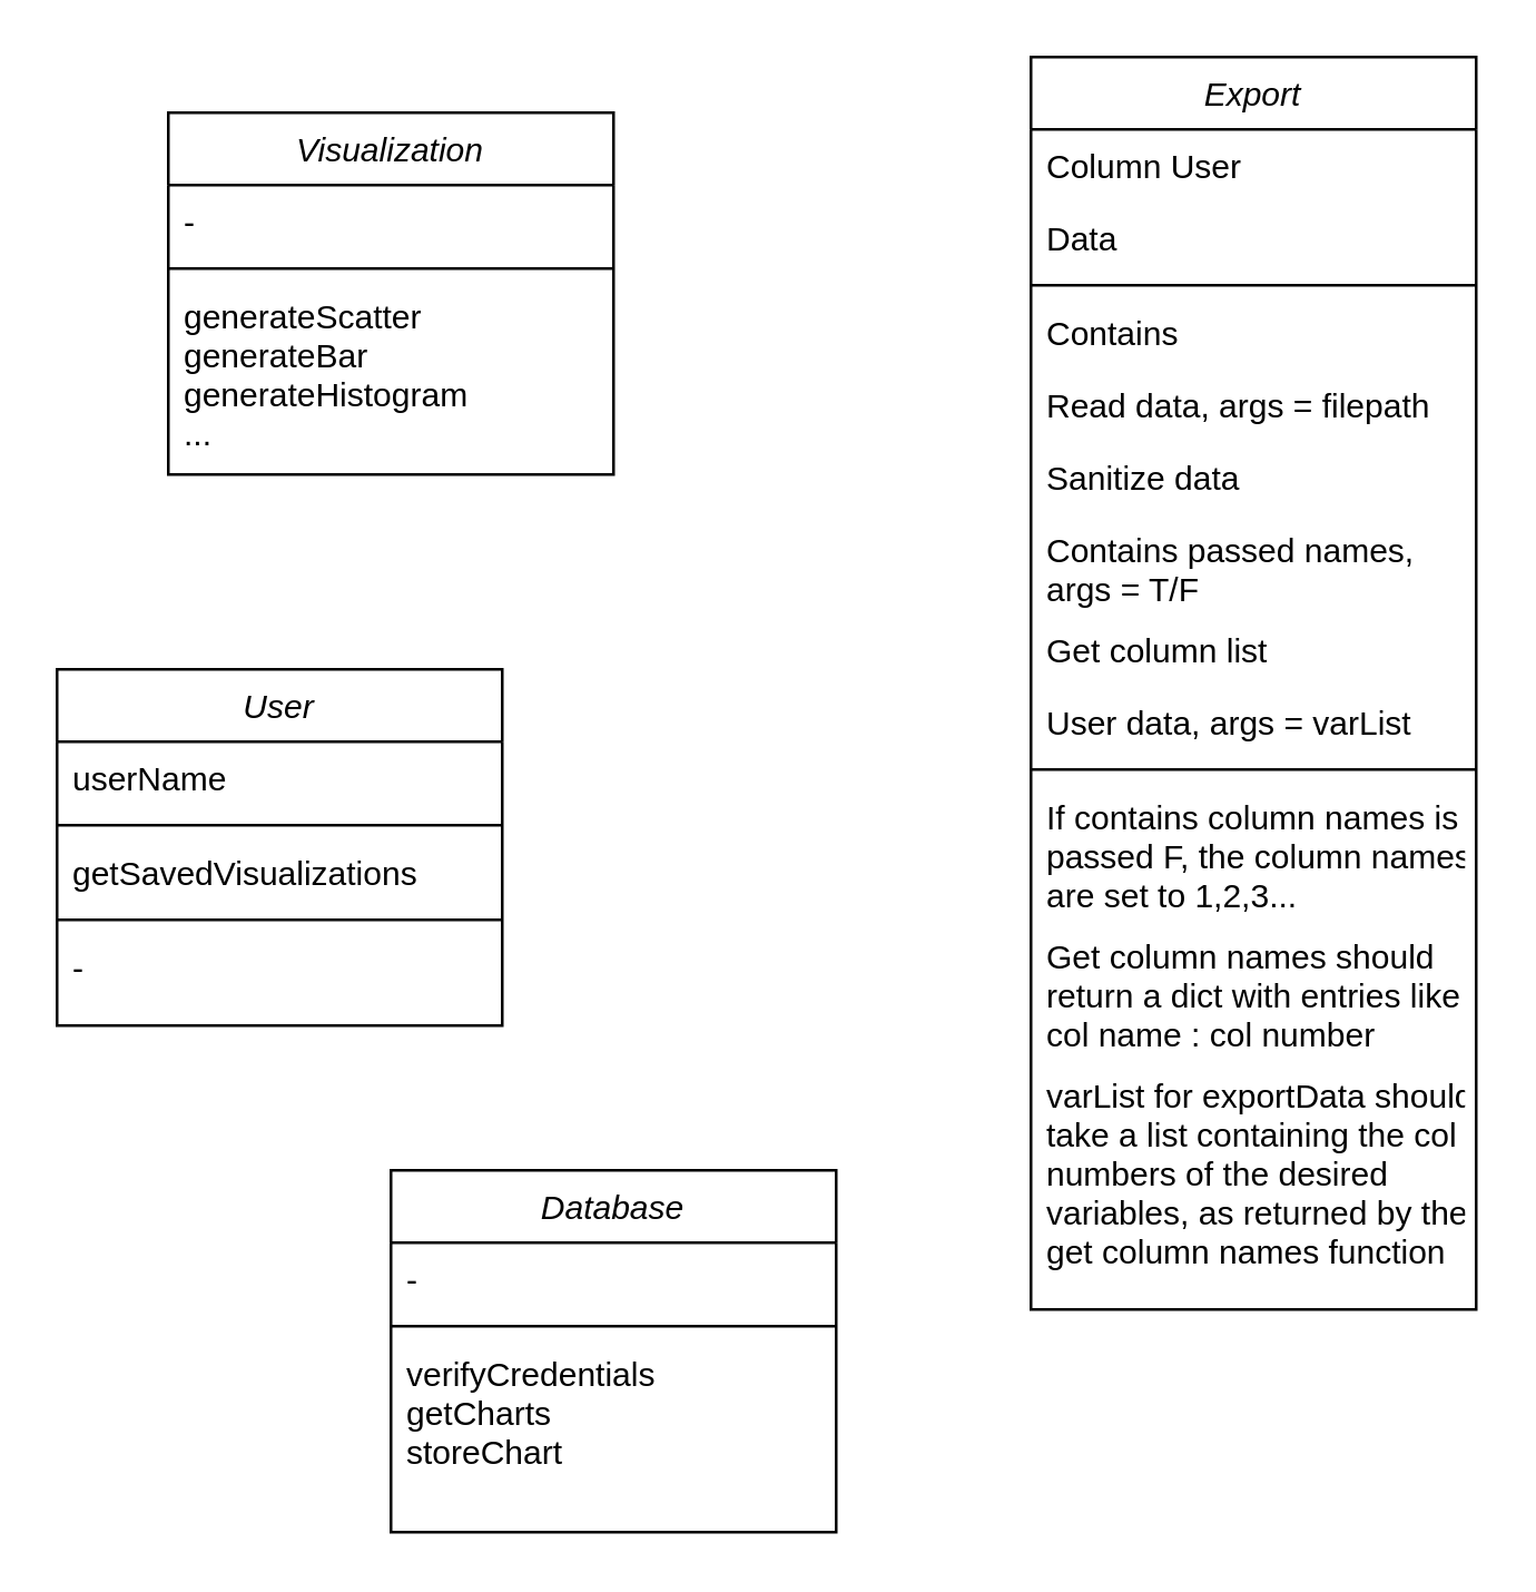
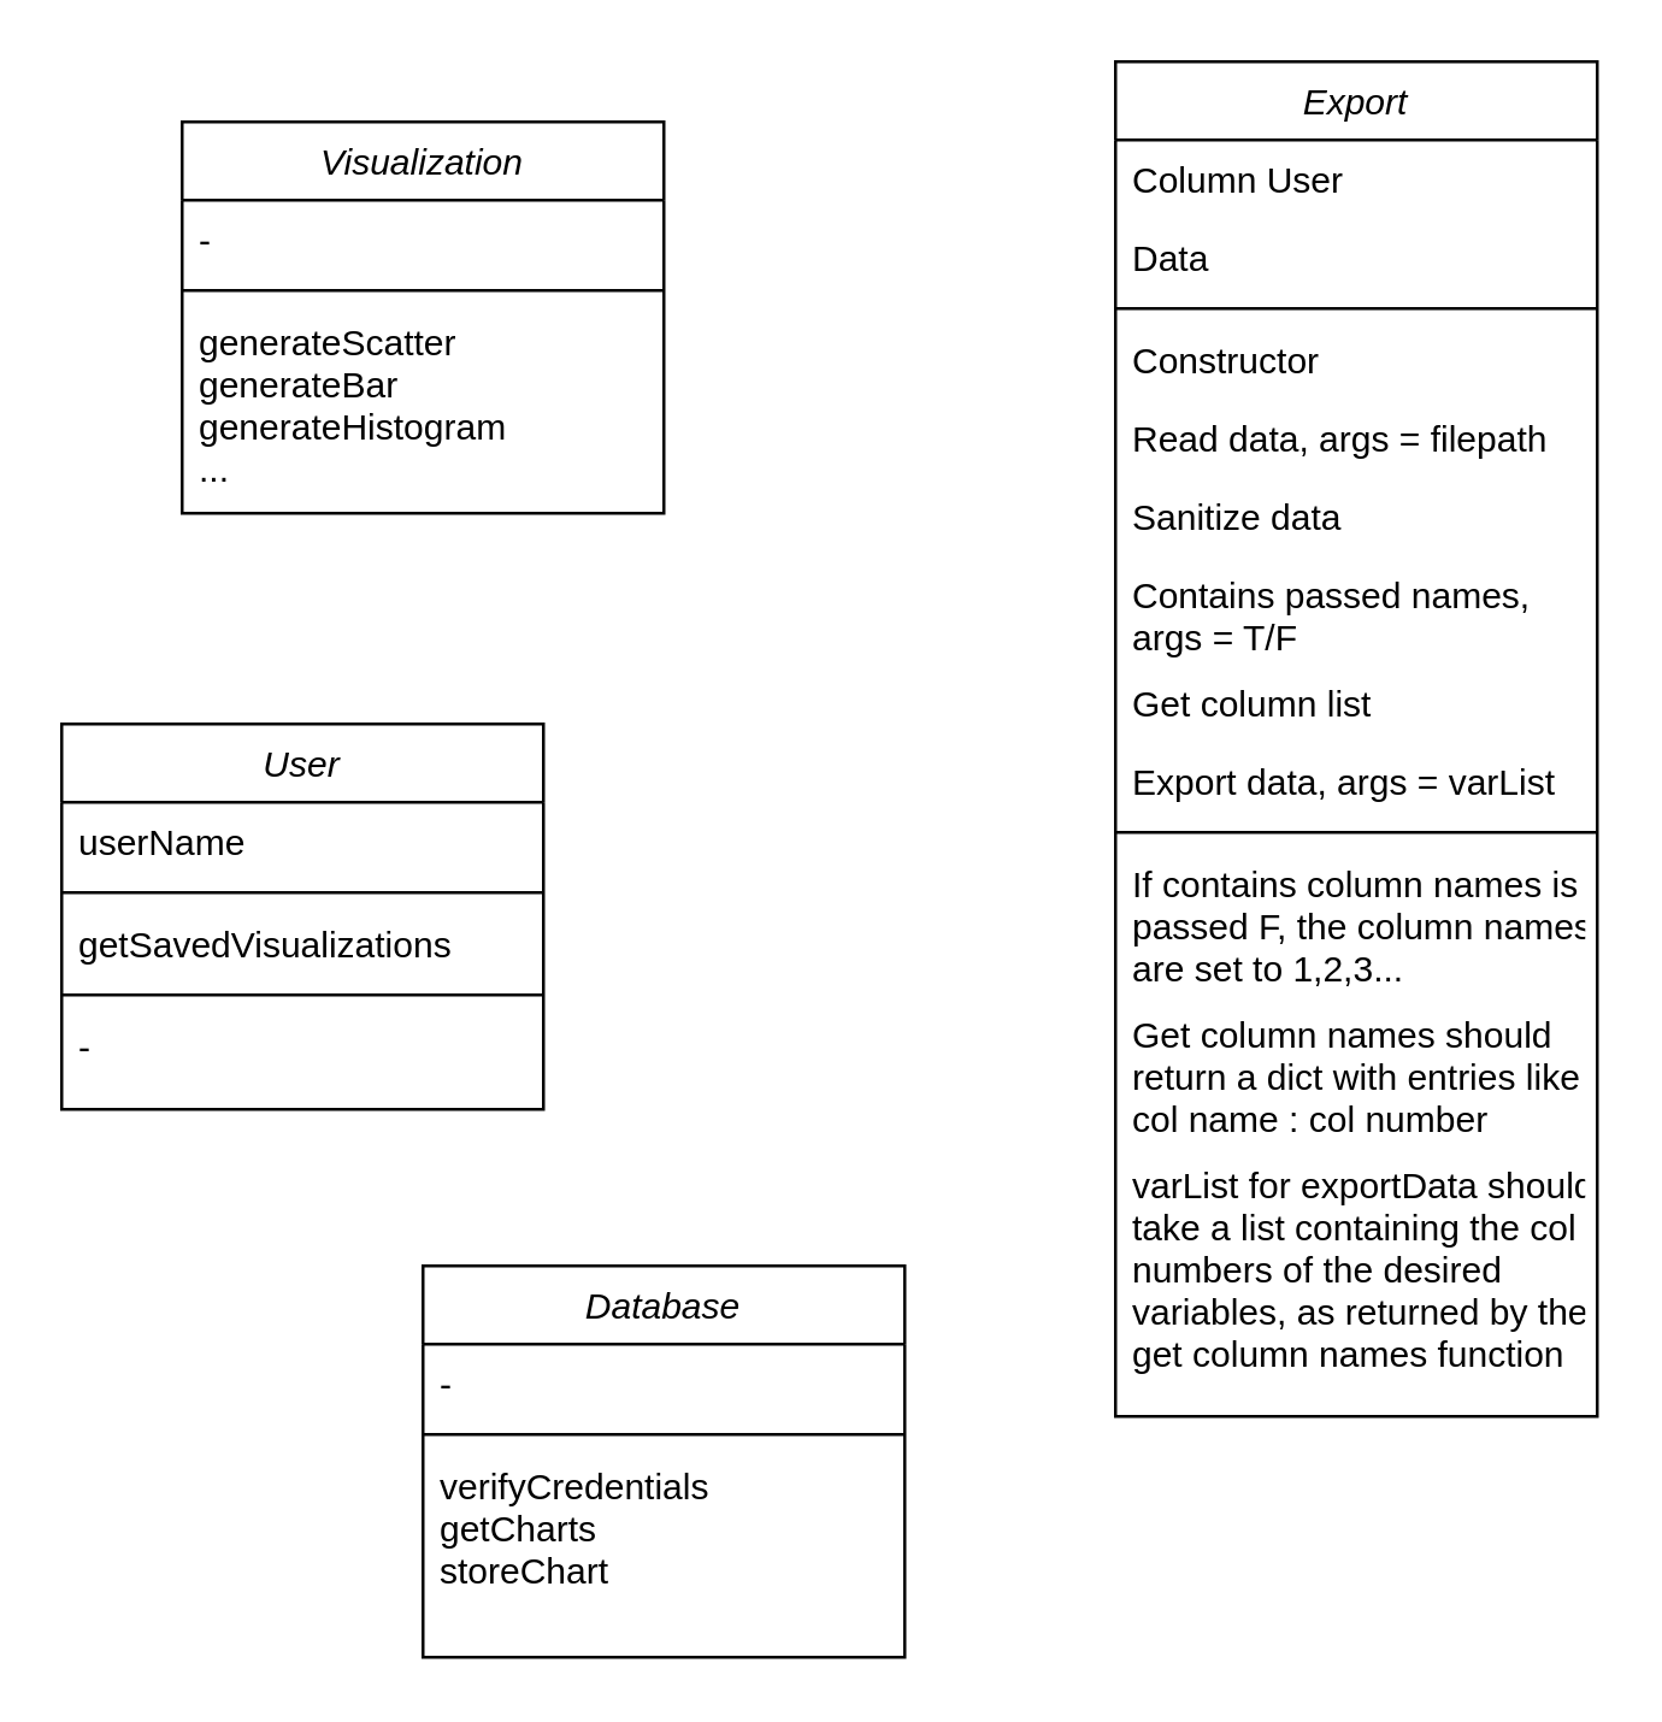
  <mxCell id="0" />
  <mxCell id="1" parent="0" />
  <mxCell id="2" value="Export" style="swimlane;fontStyle=2;align=center;verticalAlign=top;childLayout=stackLayout;horizontal=1;startSize=26;horizontalStack=0;resizeParent=1;resizeLast=0;collapsible=1;marginBottom=0;rounded=0;shadow=0;strokeWidth=1;" parent="1" vertex="1"><mxGeometry x="370" y="20" width="160" height="450" as="geometry"><mxRectangle x="230" y="140" width="160" height="26" as="alternateBounds" /></mxGeometry></mxCell>
  <mxCell id="3" value="Column User" style="text;align=left;verticalAlign=top;spacingLeft=4;spacingRight=4;overflow=hidden;rotatable=0;points=[[0,0.5],[1,0.5]];portConstraint=eastwest;rounded=0;shadow=0;html=0;" parent="2" vertex="1"><mxGeometry y="26" width="160" height="26" as="geometry" /></mxCell>
  <mxCell id="4" value="Data" style="text;align=left;verticalAlign=top;spacingLeft=4;spacingRight=4;overflow=hidden;rotatable=0;points=[[0,0.5],[1,0.5]];portConstraint=eastwest;rounded=0;shadow=0;html=0;" parent="2" vertex="1"><mxGeometry y="52" width="160" height="26" as="geometry" /></mxCell>
  <mxCell id="5" value="" style="line;html=1;strokeWidth=1;align=left;verticalAlign=middle;spacingTop=-1;spacingLeft=3;spacingRight=3;rotatable=0;labelPosition=right;points=[];portConstraint=eastwest;" parent="2" vertex="1"><mxGeometry y="78" width="160" height="8" as="geometry" /></mxCell>
- <mxCell id="6" value="Contains" style="text;align=left;verticalAlign=top;spacingLeft=4;spacingRight=4;overflow=hidden;rotatable=0;points=[[0,0.5],[1,0.5]];portConstraint=eastwest;" parent="2" vertex="1"><mxGeometry y="86" width="160" height="26" as="geometry" /></mxCell>
+ <mxCell id="6" value="Constructor" style="text;align=left;verticalAlign=top;spacingLeft=4;spacingRight=4;overflow=hidden;rotatable=0;points=[[0,0.5],[1,0.5]];portConstraint=eastwest;" parent="2" vertex="1"><mxGeometry y="86" width="160" height="26" as="geometry" /></mxCell>
  <mxCell id="7" value="Read data, args = filepath" style="text;align=left;verticalAlign=top;spacingLeft=4;spacingRight=4;overflow=hidden;rotatable=0;points=[[0,0.5],[1,0.5]];portConstraint=eastwest;" parent="2" vertex="1"><mxGeometry y="112" width="160" height="26" as="geometry" /></mxCell>
  <mxCell id="8" value="Sanitize data" style="text;align=left;verticalAlign=top;spacingLeft=4;spacingRight=4;overflow=hidden;rotatable=0;points=[[0,0.5],[1,0.5]];portConstraint=eastwest;" parent="2" vertex="1"><mxGeometry y="138" width="160" height="26" as="geometry" /></mxCell>
  <mxCell id="9" value="Contains passed names, &#10;args = T/F" style="text;align=left;verticalAlign=top;spacingLeft=4;spacingRight=4;overflow=hidden;rotatable=0;points=[[0,0.5],[1,0.5]];portConstraint=eastwest;" parent="2" vertex="1"><mxGeometry y="164" width="160" height="36" as="geometry" /></mxCell>
  <mxCell id="10" value="Get column list" style="text;align=left;verticalAlign=top;spacingLeft=4;spacingRight=4;overflow=hidden;rotatable=0;points=[[0,0.5],[1,0.5]];portConstraint=eastwest;" parent="2" vertex="1"><mxGeometry y="200" width="160" height="26" as="geometry" /></mxCell>
- <mxCell id="11" value="User data, args = varList" style="text;align=left;verticalAlign=top;spacingLeft=4;spacingRight=4;overflow=hidden;rotatable=0;points=[[0,0.5],[1,0.5]];portConstraint=eastwest;" parent="2" vertex="1"><mxGeometry y="226" width="160" height="26" as="geometry" /></mxCell>
+ <mxCell id="11" value="Export data, args = varList" style="text;align=left;verticalAlign=top;spacingLeft=4;spacingRight=4;overflow=hidden;rotatable=0;points=[[0,0.5],[1,0.5]];portConstraint=eastwest;" parent="2" vertex="1"><mxGeometry y="226" width="160" height="26" as="geometry" /></mxCell>
  <mxCell id="12" value="" style="line;html=1;strokeWidth=1;align=left;verticalAlign=middle;spacingTop=-1;spacingLeft=3;spacingRight=3;rotatable=0;labelPosition=right;points=[];portConstraint=eastwest;" parent="2" vertex="1"><mxGeometry y="252" width="160" height="8" as="geometry" /></mxCell>
  <mxCell id="13" value="If contains column names is&#10;passed F, the column names&#10;are set to 1,2,3...&#10;" style="text;align=left;verticalAlign=top;spacingLeft=4;spacingRight=4;overflow=hidden;rotatable=0;points=[[0,0.5],[1,0.5]];portConstraint=eastwest;" parent="2" vertex="1"><mxGeometry y="260" width="160" height="50" as="geometry" /></mxCell>
  <mxCell id="14" value="Get column names should &#10;return a dict with entries like&#10;col name : col number&#10;" style="text;align=left;verticalAlign=top;spacingLeft=4;spacingRight=4;overflow=hidden;rotatable=0;points=[[0,0.5],[1,0.5]];portConstraint=eastwest;" parent="2" vertex="1"><mxGeometry y="310" width="160" height="50" as="geometry" /></mxCell>
  <mxCell id="15" value="varList for exportData should&#10;take a list containing the col &#10;numbers of the desired&#10;variables, as returned by the&#10;get column names function&#10;&#10;&#10;" style="text;align=left;verticalAlign=top;spacingLeft=4;spacingRight=4;overflow=hidden;rotatable=0;points=[[0,0.5],[1,0.5]];portConstraint=eastwest;" parent="2" vertex="1"><mxGeometry y="360" width="160" height="90" as="geometry" /></mxCell>
  <mxCell id="16" value="Visualization" style="swimlane;fontStyle=2;align=center;verticalAlign=top;childLayout=stackLayout;horizontal=1;startSize=26;horizontalStack=0;resizeParent=1;resizeLast=0;collapsible=1;marginBottom=0;rounded=0;shadow=0;strokeWidth=1;" vertex="1" parent="1"><mxGeometry x="60" y="40" width="160" height="130" as="geometry"><mxRectangle x="230" y="140" width="160" height="26" as="alternateBounds" /></mxGeometry></mxCell>
  <mxCell id="17" value="-" style="text;align=left;verticalAlign=top;spacingLeft=4;spacingRight=4;overflow=hidden;rotatable=0;points=[[0,0.5],[1,0.5]];portConstraint=eastwest;" vertex="1" parent="16"><mxGeometry y="26" width="160" height="26" as="geometry" /></mxCell>
  <mxCell id="18" value="" style="line;html=1;strokeWidth=1;align=left;verticalAlign=middle;spacingTop=-1;spacingLeft=3;spacingRight=3;rotatable=0;labelPosition=right;points=[];portConstraint=eastwest;" vertex="1" parent="16"><mxGeometry y="52" width="160" height="8" as="geometry" /></mxCell>
  <mxCell id="19" value="generateScatter&#10;generateBar&#10;generateHistogram&#10;...&#10;&#10;" style="text;align=left;verticalAlign=top;spacingLeft=4;spacingRight=4;overflow=hidden;rotatable=0;points=[[0,0.5],[1,0.5]];portConstraint=eastwest;" vertex="1" parent="16"><mxGeometry y="60" width="160" height="70" as="geometry" /></mxCell>
  <mxCell id="20" value="" style="line;html=1;strokeWidth=1;align=left;verticalAlign=middle;spacingTop=-1;spacingLeft=3;spacingRight=3;rotatable=0;labelPosition=right;points=[];portConstraint=eastwest;" vertex="1" parent="16"><mxGeometry y="130" width="160" as="geometry" /></mxCell>
  <mxCell id="21" value="User" style="swimlane;fontStyle=2;align=center;verticalAlign=top;childLayout=stackLayout;horizontal=1;startSize=26;horizontalStack=0;resizeParent=1;resizeLast=0;collapsible=1;marginBottom=0;rounded=0;shadow=0;strokeWidth=1;" vertex="1" parent="1"><mxGeometry x="20" y="240" width="160" height="128" as="geometry"><mxRectangle x="230" y="140" width="160" height="26" as="alternateBounds" /></mxGeometry></mxCell>
  <mxCell id="22" value="userName" style="text;align=left;verticalAlign=top;spacingLeft=4;spacingRight=4;overflow=hidden;rotatable=0;points=[[0,0.5],[1,0.5]];portConstraint=eastwest;" vertex="1" parent="21"><mxGeometry y="26" width="160" height="26" as="geometry" /></mxCell>
  <mxCell id="23" value="" style="line;html=1;strokeWidth=1;align=left;verticalAlign=middle;spacingTop=-1;spacingLeft=3;spacingRight=3;rotatable=0;labelPosition=right;points=[];portConstraint=eastwest;" vertex="1" parent="21"><mxGeometry y="52" width="160" height="8" as="geometry" /></mxCell>
  <mxCell id="24" value="getSavedVisualizations" style="text;align=left;verticalAlign=top;spacingLeft=4;spacingRight=4;overflow=hidden;rotatable=0;points=[[0,0.5],[1,0.5]];portConstraint=eastwest;" vertex="1" parent="21"><mxGeometry y="60" width="160" height="26" as="geometry" /></mxCell>
  <mxCell id="25" value="" style="line;html=1;strokeWidth=1;align=left;verticalAlign=middle;spacingTop=-1;spacingLeft=3;spacingRight=3;rotatable=0;labelPosition=right;points=[];portConstraint=eastwest;" vertex="1" parent="21"><mxGeometry y="86" width="160" height="8" as="geometry" /></mxCell>
  <mxCell id="26" value="-" style="text;align=left;verticalAlign=top;spacingLeft=4;spacingRight=4;overflow=hidden;rotatable=0;points=[[0,0.5],[1,0.5]];portConstraint=eastwest;" vertex="1" parent="21"><mxGeometry y="94" width="160" height="26" as="geometry" /></mxCell>
  <mxCell id="27" value="" style="line;html=1;strokeWidth=1;align=left;verticalAlign=middle;spacingTop=-1;spacingLeft=3;spacingRight=3;rotatable=0;labelPosition=right;points=[];portConstraint=eastwest;" vertex="1" parent="21"><mxGeometry y="120" width="160" as="geometry" /></mxCell>
  <mxCell id="28" value="Database" style="swimlane;fontStyle=2;align=center;verticalAlign=top;childLayout=stackLayout;horizontal=1;startSize=26;horizontalStack=0;resizeParent=1;resizeLast=0;collapsible=1;marginBottom=0;rounded=0;shadow=0;strokeWidth=1;" vertex="1" parent="1"><mxGeometry x="140" y="420" width="160" height="130" as="geometry"><mxRectangle x="230" y="140" width="160" height="26" as="alternateBounds" /></mxGeometry></mxCell>
  <mxCell id="29" value="-" style="text;align=left;verticalAlign=top;spacingLeft=4;spacingRight=4;overflow=hidden;rotatable=0;points=[[0,0.5],[1,0.5]];portConstraint=eastwest;" vertex="1" parent="28"><mxGeometry y="26" width="160" height="26" as="geometry" /></mxCell>
  <mxCell id="30" value="" style="line;html=1;strokeWidth=1;align=left;verticalAlign=middle;spacingTop=-1;spacingLeft=3;spacingRight=3;rotatable=0;labelPosition=right;points=[];portConstraint=eastwest;" vertex="1" parent="28"><mxGeometry y="52" width="160" height="8" as="geometry" /></mxCell>
  <mxCell id="31" value="verifyCredentials&#10;getCharts&#10;storeChart&#10;&#10;" style="text;align=left;verticalAlign=top;spacingLeft=4;spacingRight=4;overflow=hidden;rotatable=0;points=[[0,0.5],[1,0.5]];portConstraint=eastwest;" vertex="1" parent="28"><mxGeometry y="60" width="160" height="70" as="geometry" /></mxCell>
  <mxCell id="32" value="" style="line;html=1;strokeWidth=1;align=left;verticalAlign=middle;spacingTop=-1;spacingLeft=3;spacingRight=3;rotatable=0;labelPosition=right;points=[];portConstraint=eastwest;" vertex="1" parent="28"><mxGeometry y="130" width="160" as="geometry" /></mxCell>
